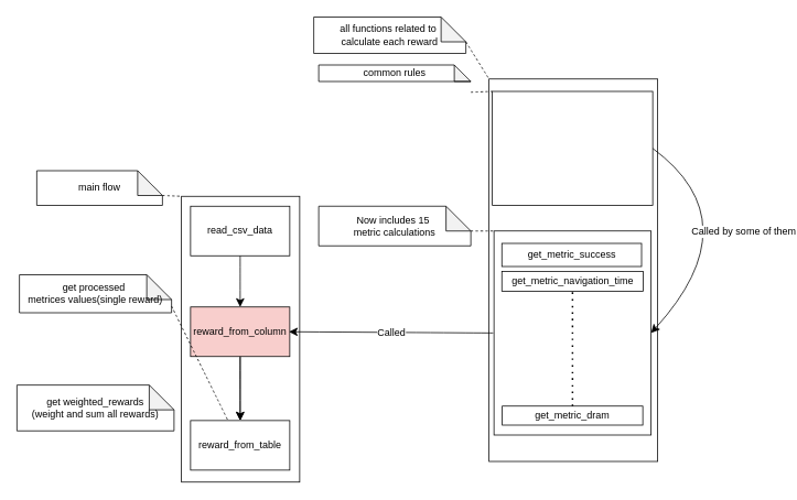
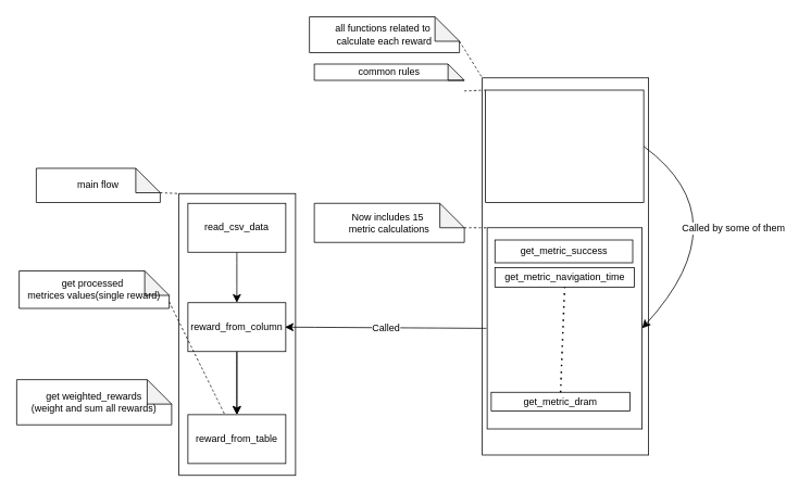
  <mxCell id="0" />
  <mxCell id="1" parent="0" />
  <mxCell id="2" value="" style="rounded=0;whiteSpace=wrap;html=1;" vertex="1" parent="1"><mxGeometry x="219" y="237" width="143" height="346" as="geometry" /></mxCell>
  <mxCell id="3" value="" style="edgeStyle=none;curved=1;rounded=0;orthogonalLoop=1;jettySize=auto;html=1;fontSize=12;startSize=8;endSize=8;" edge="1" parent="1" source="4" target="14"><mxGeometry relative="1" as="geometry" /></mxCell>
  <mxCell id="4" value="read_csv_data" style="rounded=0;whiteSpace=wrap;html=1;" vertex="1" parent="1"><mxGeometry x="230" y="249" width="120" height="60" as="geometry" /></mxCell>
  <mxCell id="5" value="" style="rounded=0;whiteSpace=wrap;html=1;" vertex="1" parent="1"><mxGeometry x="591" y="95" width="204" height="463" as="geometry" /></mxCell>
  <mxCell id="6" value="" style="rounded=0;whiteSpace=wrap;html=1;" vertex="1" parent="1"><mxGeometry x="597" y="279" width="190" height="247" as="geometry" /></mxCell>
  <mxCell id="7" value="" style="rounded=0;whiteSpace=wrap;html=1;" vertex="1" parent="1"><mxGeometry x="595" y="110" width="194" height="138" as="geometry" /></mxCell>
  <mxCell id="8" value="reward_from_table" style="rounded=0;whiteSpace=wrap;html=1;" vertex="1" parent="1"><mxGeometry x="230" y="508.5" width="120" height="60" as="geometry" /></mxCell>
  <mxCell id="9" value="get_metric_success" style="rounded=0;whiteSpace=wrap;html=1;" vertex="1" parent="1"><mxGeometry x="606.5" y="294" width="169" height="28" as="geometry" /></mxCell>
  <mxCell id="10" value="get_metric_navigation_time" style="rounded=0;whiteSpace=wrap;html=1;" vertex="1" parent="1"><mxGeometry x="606.5" y="328" width="171" height="24" as="geometry" /></mxCell>
- <mxCell id="11" value="get_metric_dram" style="rounded=0;whiteSpace=wrap;html=1;" vertex="1" parent="1"><mxGeometry x="607" y="491" width="170" height="23" as="geometry" /></mxCell>
+ <mxCell id="11" value="get_metric_dram" style="rounded=0;whiteSpace=wrap;html=1;" vertex="1" parent="1"><mxGeometry x="602" y="481" width="170" height="23" as="geometry" /></mxCell>
  <mxCell id="12" value="" style="endArrow=none;dashed=1;html=1;dashPattern=1 3;strokeWidth=2;rounded=0;fontSize=12;startSize=8;endSize=8;curved=1;exitX=0.5;exitY=0;exitDx=0;exitDy=0;entryX=0.5;entryY=1;entryDx=0;entryDy=0;" edge="1" parent="1" source="11" target="10"><mxGeometry width="50" height="50" relative="1" as="geometry"><mxPoint x="410" y="412" as="sourcePoint" /><mxPoint x="460" y="362" as="targetPoint" /><Array as="points" /></mxGeometry></mxCell>
  <mxCell id="13" value="" style="edgeStyle=none;curved=1;rounded=0;orthogonalLoop=1;jettySize=auto;html=1;fontSize=12;startSize=8;endSize=8;" edge="1" parent="1" source="14" target="8"><mxGeometry relative="1" as="geometry" /></mxCell>
- <mxCell id="14" value="reward_from_column" style="rounded=0;whiteSpace=wrap;html=1;fillColor=#f8cecc;" vertex="1" parent="1"><mxGeometry x="230" y="371" width="120" height="60" as="geometry" /></mxCell>
+ <mxCell id="14" value="reward_from_column" style="rounded=0;whiteSpace=wrap;html=1;" vertex="1" parent="1"><mxGeometry x="230" y="371" width="120" height="60" as="geometry" /></mxCell>
  <mxCell id="15" value="" style="endArrow=classic;html=1;rounded=0;fontSize=12;startSize=8;endSize=8;curved=1;exitX=0.5;exitY=1;exitDx=0;exitDy=0;entryX=0.5;entryY=0;entryDx=0;entryDy=0;" edge="1" parent="1" source="14" target="8"><mxGeometry width="50" height="50" relative="1" as="geometry"><mxPoint x="296" y="316" as="sourcePoint" /><mxPoint x="299" y="390" as="targetPoint" /></mxGeometry></mxCell>
  <mxCell id="16" value="get processed&amp;nbsp;&lt;div&gt;metrices values(single reward)&lt;/div&gt;" style="shape=note;whiteSpace=wrap;html=1;backgroundOutline=1;darkOpacity=0.05;" vertex="1" parent="1"><mxGeometry x="23" y="332" width="184" height="46" as="geometry" /></mxCell>
  <mxCell id="17" value="" style="endArrow=none;dashed=1;html=1;rounded=0;fontSize=12;startSize=8;endSize=8;curved=1;exitX=0;exitY=0;exitDx=184;exitDy=38;exitPerimeter=0;" edge="1" parent="1" source="16" target="8"><mxGeometry width="50" height="50" relative="1" as="geometry"><mxPoint x="184" y="395" as="sourcePoint" /><mxPoint x="411" y="466" as="targetPoint" /></mxGeometry></mxCell>
  <mxCell id="18" value="get&amp;nbsp;&lt;span style=&quot;background-color: initial;&quot;&gt;weighted_rewards&lt;/span&gt;&lt;div&gt;&lt;span style=&quot;background-color: initial;&quot;&gt;(weight and sum all rewards&lt;/span&gt;&lt;span style=&quot;background-color: initial;&quot;&gt;)&lt;/span&gt;&lt;/div&gt;" style="shape=note;whiteSpace=wrap;html=1;backgroundOutline=1;darkOpacity=0.05;" vertex="1" parent="1"><mxGeometry x="20" y="465.5" width="190" height="55.5" as="geometry" /></mxCell>
  <mxCell id="19" value="all functions related to&amp;nbsp;&lt;div&gt;calculate each reward&lt;/div&gt;" style="shape=note;whiteSpace=wrap;html=1;backgroundOutline=1;darkOpacity=0.05;" vertex="1" parent="1"><mxGeometry x="379" y="20" width="184" height="44" as="geometry" /></mxCell>
  <mxCell id="20" value="" style="endArrow=none;dashed=1;html=1;rounded=0;fontSize=12;startSize=8;endSize=8;curved=1;exitX=0;exitY=0;exitDx=184;exitDy=30;exitPerimeter=0;entryX=0;entryY=0;entryDx=0;entryDy=0;" edge="1" parent="1" source="19" target="5"><mxGeometry width="50" height="50" relative="1" as="geometry"><mxPoint x="573" y="78" as="sourcePoint" /><mxPoint x="649" y="94" as="targetPoint" /></mxGeometry></mxCell>
  <mxCell id="21" value="Now includes 15&amp;nbsp;&lt;div&gt;metric calculations&lt;/div&gt;" style="shape=note;whiteSpace=wrap;html=1;backgroundOutline=1;darkOpacity=0.05;" vertex="1" parent="1"><mxGeometry x="385" y="249" width="184" height="48" as="geometry" /></mxCell>
  <mxCell id="22" value="" style="endArrow=none;dashed=1;html=1;rounded=0;fontSize=12;startSize=8;endSize=8;curved=1;entryX=0;entryY=0;entryDx=0;entryDy=0;exitX=0;exitY=0;exitDx=184;exitDy=30;exitPerimeter=0;" edge="1" parent="1" source="21" target="6"><mxGeometry width="50" height="50" relative="1" as="geometry"><mxPoint x="598" y="436" as="sourcePoint" /><mxPoint x="648" y="386" as="targetPoint" /></mxGeometry></mxCell>
  <mxCell id="23" value="common rules" style="shape=note;whiteSpace=wrap;html=1;backgroundOutline=1;darkOpacity=0.05;" vertex="1" parent="1"><mxGeometry x="385" y="78" width="184" height="20" as="geometry" /></mxCell>
  <mxCell id="24" value="" style="endArrow=none;dashed=1;html=1;rounded=0;fontSize=12;startSize=8;endSize=8;curved=1;entryX=0;entryY=0;entryDx=0;entryDy=0;exitX=0;exitY=0;exitDx=184;exitDy=33;exitPerimeter=0;" edge="1" parent="1" source="23" target="7"><mxGeometry width="50" height="50" relative="1" as="geometry"><mxPoint x="598" y="436" as="sourcePoint" /><mxPoint x="648" y="386" as="targetPoint" /></mxGeometry></mxCell>
  <mxCell id="25" value="" style="endArrow=classic;html=1;rounded=0;fontSize=12;startSize=8;endSize=8;curved=1;entryX=1;entryY=0.5;entryDx=0;entryDy=0;exitX=0;exitY=0.5;exitDx=0;exitDy=0;" edge="1" parent="1"><mxGeometry relative="1" as="geometry"><mxPoint x="596" y="402.5" as="sourcePoint" /><mxPoint x="349" y="401" as="targetPoint" /></mxGeometry></mxCell>
  <mxCell id="26" value="Called" style="edgeLabel;resizable=0;html=1;fontSize=12;;align=center;verticalAlign=middle;" connectable="0" vertex="1" parent="25"><mxGeometry relative="1" as="geometry" /></mxCell>
  <mxCell id="27" value="" style="endArrow=classic;html=1;rounded=0;fontSize=12;startSize=8;endSize=8;curved=1;exitX=1;exitY=0.5;exitDx=0;exitDy=0;entryX=1;entryY=0.5;entryDx=0;entryDy=0;" edge="1" parent="1" source="7" target="6"><mxGeometry relative="1" as="geometry"><mxPoint x="920" y="266" as="sourcePoint" /><mxPoint x="1020" y="266" as="targetPoint" /><Array as="points"><mxPoint x="909" y="268" /></Array></mxGeometry></mxCell>
  <mxCell id="28" value="Called by some of them" style="edgeLabel;resizable=0;html=1;fontSize=12;;align=center;verticalAlign=middle;" connectable="0" vertex="1" parent="27"><mxGeometry relative="1" as="geometry" /></mxCell>
  <mxCell id="29" value="main flow" style="shape=note;whiteSpace=wrap;html=1;backgroundOutline=1;darkOpacity=0.05;" vertex="1" parent="1"><mxGeometry x="44" y="206" width="152" height="42" as="geometry" /></mxCell>
  <mxCell id="30" value="" style="endArrow=none;dashed=1;html=1;rounded=0;fontSize=12;startSize=8;endSize=8;curved=1;entryX=0;entryY=0;entryDx=0;entryDy=0;exitX=0;exitY=0;exitDx=152;exitDy=30;exitPerimeter=0;" edge="1" parent="1" source="29" target="2"><mxGeometry width="50" height="50" relative="1" as="geometry"><mxPoint x="488" y="347" as="sourcePoint" /><mxPoint x="538" y="297" as="targetPoint" /></mxGeometry></mxCell>
